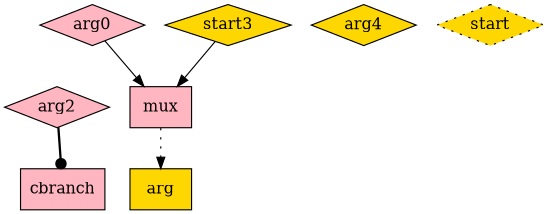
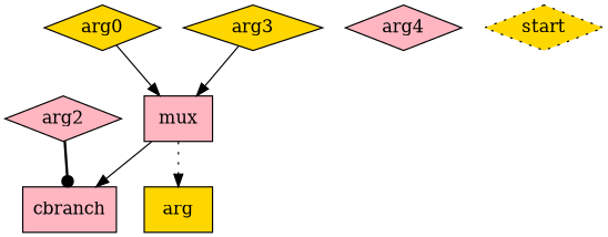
  digraph {
    compound=true
    splines=spline
    node [fillcolor=lightpink mlir_op="handshake.func" shape=diamond style="solid,filled"]
    edge [arrowhead=normal arrowtail=none dir=both style=solid]
-   n1 [label=arg0]
+   n1 [fillcolor=gold label=arg0]
    n2 [label=mux mlir_op="handshake.mux" shape=box style=filled]
    n3 [label=cbranch mlir_op="handshake.cond_br" shape=box style=filled]
    n4 [fillcolor=gold label=arg mlir_op="handshake.end" shape=box style=filled]
    n5 [label=arg2]
-   n6 [fillcolor=gold label=start3]
-   n7 [fillcolor=gold label=arg4]
+   n6 [fillcolor=gold label=arg3]
+   n7 [label=arg4]
    n8 [fillcolor=gold label=start style="dotted,filled"]
    n1 -> n2
+   n2 -> n3
    n2 -> n4 [style=dotted]
    n5 -> n3 [arrowhead=dot style=bold]
    n6 -> n2
  }
